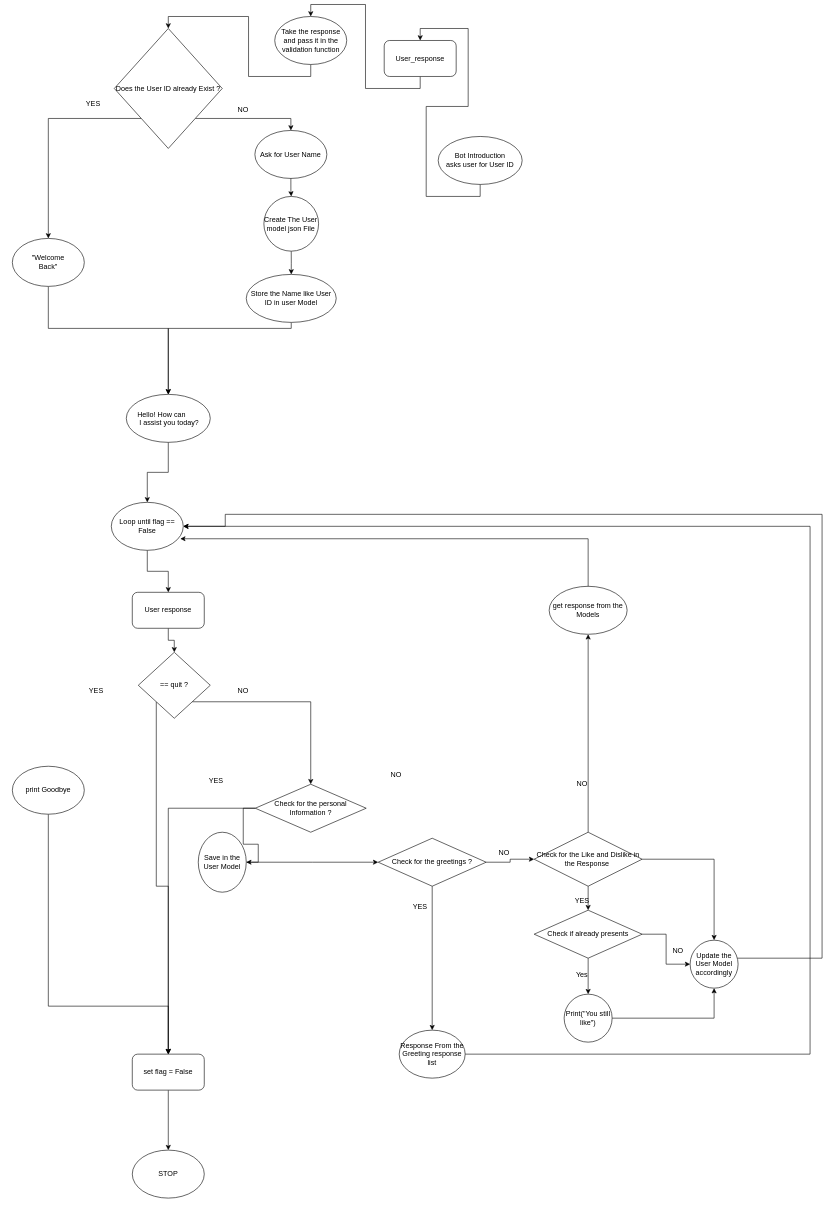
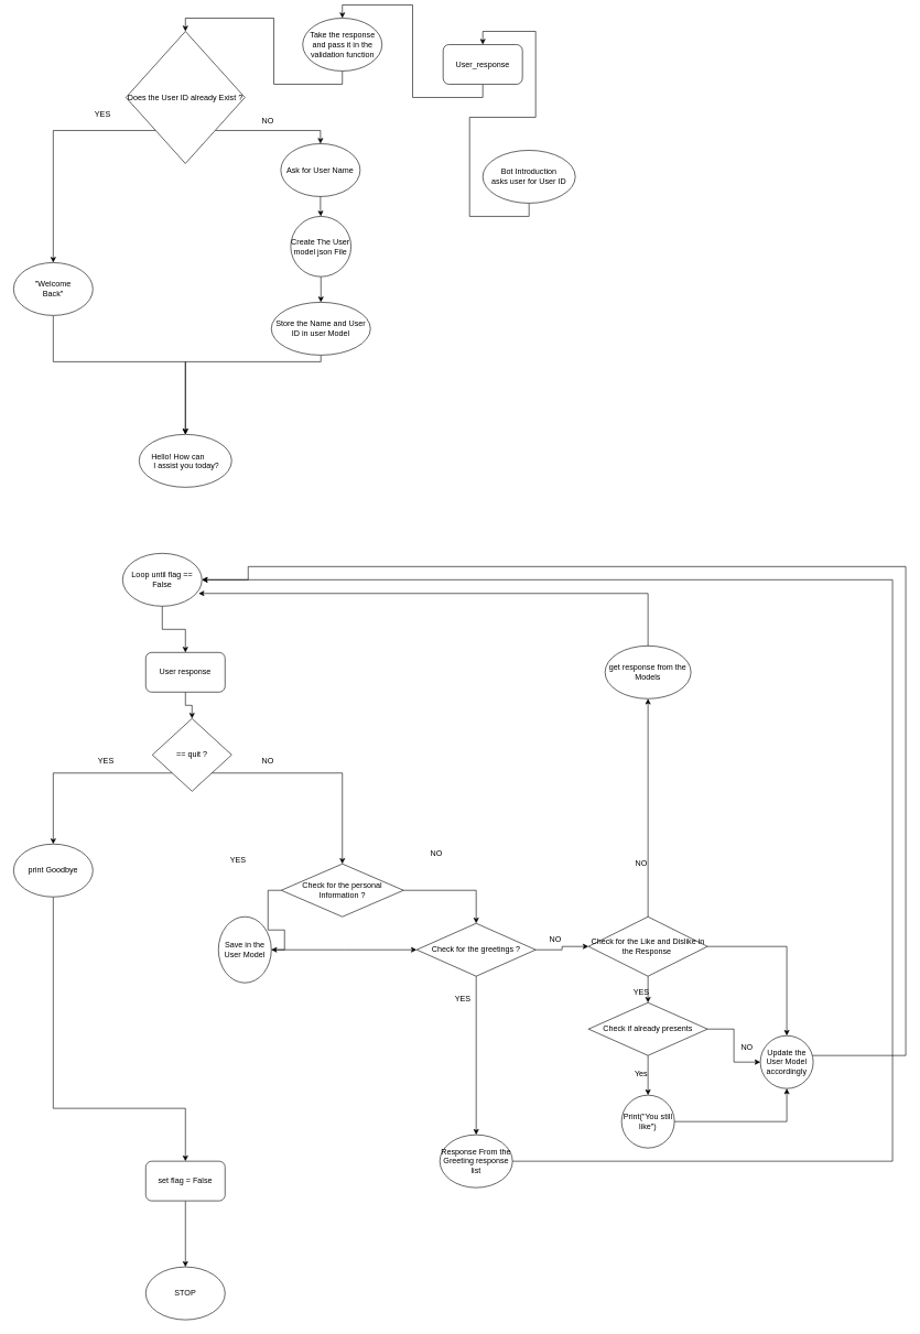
  <mxCell id="0" />
  <mxCell id="1" parent="0" />
  <mxCell id="2" style="edgeStyle=orthogonalEdgeStyle;rounded=0;orthogonalLoop=1;jettySize=auto;html=1;exitX=0.5;exitY=1;exitDx=0;exitDy=0;entryX=0.5;entryY=0;entryDx=0;entryDy=0;" parent="1" source="3" target="7" edge="1"><mxGeometry relative="1" as="geometry" /></mxCell>
  <mxCell id="3" value="Bot Introduction&lt;br&gt;asks user for User ID" style="ellipse;whiteSpace=wrap;html=1;" parent="1" vertex="1"><mxGeometry x="730" y="220" width="140" height="80" as="geometry" /></mxCell>
  <mxCell id="4" style="edgeStyle=orthogonalEdgeStyle;rounded=0;orthogonalLoop=1;jettySize=auto;html=1;exitX=0.5;exitY=1;exitDx=0;exitDy=0;entryX=0.5;entryY=0;entryDx=0;entryDy=0;" parent="1" source="5" target="10" edge="1"><mxGeometry relative="1" as="geometry" /></mxCell>
  <mxCell id="5" value="Take the response and pass it in the validation function" style="ellipse;whiteSpace=wrap;html=1;" parent="1" vertex="1"><mxGeometry x="457.5" y="20" width="120" height="80" as="geometry" /></mxCell>
  <mxCell id="6" style="edgeStyle=orthogonalEdgeStyle;rounded=0;orthogonalLoop=1;jettySize=auto;html=1;exitX=0.5;exitY=1;exitDx=0;exitDy=0;entryX=0.5;entryY=0;entryDx=0;entryDy=0;" parent="1" source="7" target="5" edge="1"><mxGeometry relative="1" as="geometry" /></mxCell>
- <mxCell id="7" value="User_response" style="rounded=1;whiteSpace=wrap;html=1;" parent="1" vertex="1"><mxGeometry x="640" y="60" width="120" height="60" as="geometry" /></mxCell>
+ <mxCell id="7" value="User_response" style="rounded=1;whiteSpace=wrap;html=1;" parent="1" vertex="1"><mxGeometry x="670" y="60" width="120" height="60" as="geometry" /></mxCell>
  <mxCell id="8" style="edgeStyle=orthogonalEdgeStyle;rounded=0;orthogonalLoop=1;jettySize=auto;html=1;exitX=0;exitY=1;exitDx=0;exitDy=0;entryX=0.5;entryY=0;entryDx=0;entryDy=0;" parent="1" source="10" target="12" edge="1"><mxGeometry relative="1" as="geometry" /></mxCell>
  <mxCell id="9" style="edgeStyle=orthogonalEdgeStyle;rounded=0;orthogonalLoop=1;jettySize=auto;html=1;exitX=1;exitY=1;exitDx=0;exitDy=0;entryX=0.5;entryY=0;entryDx=0;entryDy=0;" parent="1" source="10" target="14" edge="1"><mxGeometry relative="1" as="geometry" /></mxCell>
  <mxCell id="10" value="Does the User ID already Exist ?" style="rhombus;whiteSpace=wrap;html=1;" parent="1" vertex="1"><mxGeometry x="190" y="40" width="180" height="200" as="geometry" /></mxCell>
  <mxCell id="11" style="edgeStyle=orthogonalEdgeStyle;rounded=0;orthogonalLoop=1;jettySize=auto;html=1;exitX=0.5;exitY=1;exitDx=0;exitDy=0;entryX=0.5;entryY=0;entryDx=0;entryDy=0;" parent="1" source="12" target="16" edge="1"><mxGeometry relative="1" as="geometry"><Array as="points"><mxPoint x="80" y="540" /><mxPoint x="280" y="540" /></Array></mxGeometry></mxCell>
  <mxCell id="12" value="&quot;Welcome&lt;br&gt;Back&quot;" style="ellipse;whiteSpace=wrap;html=1;" parent="1" vertex="1"><mxGeometry x="20" y="390" width="120" height="80" as="geometry" /></mxCell>
  <mxCell id="13" value="" style="edgeStyle=orthogonalEdgeStyle;rounded=0;orthogonalLoop=1;jettySize=auto;html=1;" parent="1" source="60" target="34" edge="1"><mxGeometry relative="1" as="geometry" /></mxCell>
  <mxCell id="14" value="Ask for User Name" style="ellipse;whiteSpace=wrap;html=1;" parent="1" vertex="1"><mxGeometry x="424.38" y="210" width="120" height="80" as="geometry" /></mxCell>
- <mxCell id="15" style="edgeStyle=orthogonalEdgeStyle;rounded=0;orthogonalLoop=1;jettySize=auto;html=1;exitX=0.5;exitY=1;exitDx=0;exitDy=0;entryX=0.5;entryY=0;entryDx=0;entryDy=0;" parent="1" source="16" target="18" edge="1"><mxGeometry relative="1" as="geometry" /></mxCell>
  <mxCell id="16" value="&lt;pre style=&quot;box-sizing: unset; font-family: var(--jp-code-font-family); font-size: var(--jp-code-font-size); line-height: normal; color: var(--jp-content-font-color1); border: none; margin-top: 0px; margin-bottom: 0px; padding: 0px; overflow: auto; word-break: break-all; overflow-wrap: break-word; text-wrap: wrap; text-align: left; background-color: rgb(255, 255, 255);&quot;&gt;Hello! How can&lt;/pre&gt;&lt;pre style=&quot;box-sizing: unset; font-family: var(--jp-code-font-family); font-size: var(--jp-code-font-size); line-height: normal; color: var(--jp-content-font-color1); border: none; margin-top: 0px; margin-bottom: 0px; padding: 0px; overflow: auto; word-break: break-all; overflow-wrap: break-word; text-wrap: wrap; text-align: left; background-color: rgb(255, 255, 255);&quot;&gt; I assist you today?&lt;/pre&gt;" style="ellipse;whiteSpace=wrap;html=1;" parent="1" vertex="1"><mxGeometry x="210" y="650" width="140" height="80" as="geometry" /></mxCell>
  <mxCell id="17" style="edgeStyle=orthogonalEdgeStyle;rounded=0;orthogonalLoop=1;jettySize=auto;html=1;exitX=0.5;exitY=1;exitDx=0;exitDy=0;entryX=0.5;entryY=0;entryDx=0;entryDy=0;" parent="1" source="18" target="20" edge="1"><mxGeometry relative="1" as="geometry" /></mxCell>
  <mxCell id="18" value="Loop until flag == False" style="ellipse;whiteSpace=wrap;html=1;" parent="1" vertex="1"><mxGeometry x="185" y="830" width="120" height="80" as="geometry" /></mxCell>
  <mxCell id="19" style="edgeStyle=orthogonalEdgeStyle;rounded=0;orthogonalLoop=1;jettySize=auto;html=1;exitX=0.5;exitY=1;exitDx=0;exitDy=0;entryX=0.5;entryY=0;entryDx=0;entryDy=0;" parent="1" source="20" target="26" edge="1"><mxGeometry relative="1" as="geometry" /></mxCell>
  <mxCell id="20" value="User response" style="rounded=1;whiteSpace=wrap;html=1;" parent="1" vertex="1"><mxGeometry x="220" y="980" width="120" height="60" as="geometry" /></mxCell>
  <mxCell id="21" style="edgeStyle=orthogonalEdgeStyle;rounded=0;orthogonalLoop=1;jettySize=auto;html=1;exitX=0.5;exitY=1;exitDx=0;exitDy=0;" parent="1" source="22" edge="1"><mxGeometry relative="1" as="geometry"><mxPoint x="280" y="1750" as="targetPoint" /><Array as="points"><mxPoint x="80" y="1670" /><mxPoint x="280" y="1670" /></Array></mxGeometry></mxCell>
  <mxCell id="22" value="print Goodbye" style="ellipse;whiteSpace=wrap;html=1;" parent="1" vertex="1"><mxGeometry x="20" y="1270" width="120" height="80" as="geometry" /></mxCell>
  <mxCell id="23" value="STOP" style="ellipse;whiteSpace=wrap;html=1;" parent="1" vertex="1"><mxGeometry x="220" y="1910" width="120" height="80" as="geometry" /></mxCell>
- <mxCell id="24" style="edgeStyle=orthogonalEdgeStyle;rounded=0;orthogonalLoop=1;jettySize=auto;html=1;exitX=0;exitY=1;exitDx=0;exitDy=0;" parent="1" source="26" target="28" edge="1"><mxGeometry relative="1" as="geometry" /></mxCell>
+ <mxCell id="24" style="edgeStyle=orthogonalEdgeStyle;rounded=0;orthogonalLoop=1;jettySize=auto;html=1;exitX=0;exitY=1;exitDx=0;exitDy=0;entryX=0.5;entryY=0;entryDx=0;entryDy=0;" parent="1" source="26" target="22" edge="1"><mxGeometry relative="1" as="geometry" /></mxCell>
  <mxCell id="25" style="edgeStyle=orthogonalEdgeStyle;rounded=0;orthogonalLoop=1;jettySize=auto;html=1;exitX=1;exitY=1;exitDx=0;exitDy=0;entryX=0.5;entryY=0;entryDx=0;entryDy=0;" parent="1" source="26" target="37" edge="1"><mxGeometry relative="1" as="geometry"><mxPoint x="480" y="1280" as="targetPoint" /></mxGeometry></mxCell>
  <mxCell id="26" value="== quit ?" style="rhombus;whiteSpace=wrap;html=1;" parent="1" vertex="1"><mxGeometry x="230" y="1080" width="120" height="110" as="geometry" /></mxCell>
  <mxCell id="27" style="edgeStyle=orthogonalEdgeStyle;rounded=0;orthogonalLoop=1;jettySize=auto;html=1;exitX=0.5;exitY=1;exitDx=0;exitDy=0;entryX=0.5;entryY=0;entryDx=0;entryDy=0;" parent="1" source="28" target="23" edge="1"><mxGeometry relative="1" as="geometry" /></mxCell>
  <mxCell id="28" value="set flag = False" style="rounded=1;whiteSpace=wrap;html=1;" parent="1" vertex="1"><mxGeometry x="220" y="1750" width="120" height="60" as="geometry" /></mxCell>
  <mxCell id="29" value="YES" style="text;html=1;align=center;verticalAlign=middle;whiteSpace=wrap;rounded=0;" parent="1" vertex="1"><mxGeometry x="125" y="150" width="60" height="30" as="geometry" /></mxCell>
  <mxCell id="30" value="NO" style="text;html=1;align=center;verticalAlign=middle;whiteSpace=wrap;rounded=0;" parent="1" vertex="1"><mxGeometry x="375" y="160" width="60" height="30" as="geometry" /></mxCell>
  <mxCell id="31" value="YES" style="text;html=1;align=center;verticalAlign=middle;whiteSpace=wrap;rounded=0;" parent="1" vertex="1"><mxGeometry x="130" y="1130" width="60" height="30" as="geometry" /></mxCell>
  <mxCell id="32" value="NO" style="text;html=1;align=center;verticalAlign=middle;whiteSpace=wrap;rounded=0;" parent="1" vertex="1"><mxGeometry x="375" y="1130" width="60" height="30" as="geometry" /></mxCell>
  <mxCell id="33" style="edgeStyle=orthogonalEdgeStyle;rounded=0;orthogonalLoop=1;jettySize=auto;html=1;" parent="1" source="34" target="16" edge="1"><mxGeometry relative="1" as="geometry"><Array as="points"><mxPoint x="485" y="540" /><mxPoint x="280" y="540" /></Array></mxGeometry></mxCell>
- <mxCell id="34" value="Store the Name like User ID in user Model" style="ellipse;whiteSpace=wrap;html=1;" parent="1" vertex="1"><mxGeometry x="410" y="450" width="150" height="80" as="geometry" /></mxCell>
+ <mxCell id="34" value="Store the Name and User ID in user Model" style="ellipse;whiteSpace=wrap;html=1;" parent="1" vertex="1"><mxGeometry x="410" y="450" width="150" height="80" as="geometry" /></mxCell>
  <mxCell id="35" value="" style="edgeStyle=orthogonalEdgeStyle;rounded=0;orthogonalLoop=1;jettySize=auto;html=1;" parent="1" source="37" target="39" edge="1"><mxGeometry relative="1" as="geometry" /></mxCell>
- <mxCell id="36" value="" style="edgeStyle=orthogonalEdgeStyle;rounded=0;orthogonalLoop=1;jettySize=auto;html=1;" parent="1" source="37" target="28" edge="1"><mxGeometry relative="1" as="geometry"><mxPoint x="670" y="1370" as="targetPoint" /></mxGeometry></mxCell>
+ <mxCell id="36" value="" style="edgeStyle=orthogonalEdgeStyle;rounded=0;orthogonalLoop=1;jettySize=auto;html=1;" parent="1" source="37" target="44" edge="1"><mxGeometry relative="1" as="geometry"><mxPoint x="670" y="1370" as="targetPoint" /></mxGeometry></mxCell>
  <mxCell id="37" value="Check for the personal Information ?" style="rhombus;whiteSpace=wrap;html=1;" parent="1" vertex="1"><mxGeometry x="425" y="1300" width="185" height="80" as="geometry" /></mxCell>
  <mxCell id="38" style="edgeStyle=orthogonalEdgeStyle;rounded=0;orthogonalLoop=1;jettySize=auto;html=1;" parent="1" source="39" edge="1"><mxGeometry relative="1" as="geometry"><mxPoint x="630" y="1430" as="targetPoint" /></mxGeometry></mxCell>
  <mxCell id="39" value="Save in the User Model" style="ellipse;whiteSpace=wrap;html=1;" parent="1" vertex="1"><mxGeometry x="330" y="1380" width="80" height="100" as="geometry" /></mxCell>
  <mxCell id="40" value="YES" style="text;html=1;align=center;verticalAlign=middle;whiteSpace=wrap;rounded=0;" parent="1" vertex="1"><mxGeometry x="330" y="1280" width="60" height="30" as="geometry" /></mxCell>
  <mxCell id="41" value="NO" style="text;html=1;align=center;verticalAlign=middle;whiteSpace=wrap;rounded=0;" parent="1" vertex="1"><mxGeometry x="630" y="1270" width="60" height="30" as="geometry" /></mxCell>
  <mxCell id="42" value="" style="edgeStyle=orthogonalEdgeStyle;rounded=0;orthogonalLoop=1;jettySize=auto;html=1;" parent="1" source="44" target="46" edge="1"><mxGeometry relative="1" as="geometry" /></mxCell>
  <mxCell id="43" value="" style="edgeStyle=orthogonalEdgeStyle;rounded=0;orthogonalLoop=1;jettySize=auto;html=1;" parent="1" source="44" target="52" edge="1"><mxGeometry relative="1" as="geometry"><mxPoint x="880" y="1430" as="targetPoint" /></mxGeometry></mxCell>
  <mxCell id="44" value="Check for the greetings ?" style="rhombus;whiteSpace=wrap;html=1;" parent="1" vertex="1"><mxGeometry x="630" y="1390" width="180" height="80" as="geometry" /></mxCell>
  <mxCell id="45" style="edgeStyle=orthogonalEdgeStyle;rounded=0;orthogonalLoop=1;jettySize=auto;html=1;entryX=1;entryY=0.5;entryDx=0;entryDy=0;" parent="1" source="46" target="18" edge="1"><mxGeometry relative="1" as="geometry"><Array as="points"><mxPoint x="1350" y="1750" /><mxPoint x="1350" y="870" /></Array></mxGeometry></mxCell>
  <mxCell id="46" value="Response From the Greeting response list" style="ellipse;whiteSpace=wrap;html=1;" parent="1" vertex="1"><mxGeometry x="665" y="1710" width="110" height="80" as="geometry" /></mxCell>
  <mxCell id="47" value="YES" style="text;html=1;align=center;verticalAlign=middle;whiteSpace=wrap;rounded=0;" parent="1" vertex="1"><mxGeometry x="670" y="1490" width="60" height="30" as="geometry" /></mxCell>
  <mxCell id="48" value="NO" style="text;html=1;align=center;verticalAlign=middle;whiteSpace=wrap;rounded=0;" parent="1" vertex="1"><mxGeometry x="810" y="1400" width="60" height="30" as="geometry" /></mxCell>
  <mxCell id="49" value="" style="edgeStyle=orthogonalEdgeStyle;rounded=0;orthogonalLoop=1;jettySize=auto;html=1;" parent="1" source="52" target="54" edge="1"><mxGeometry relative="1" as="geometry" /></mxCell>
  <mxCell id="50" value="" style="edgeStyle=orthogonalEdgeStyle;rounded=0;orthogonalLoop=1;jettySize=auto;html=1;" parent="1" source="52" target="56" edge="1"><mxGeometry relative="1" as="geometry" /></mxCell>
  <mxCell id="51" value="" style="edgeStyle=orthogonalEdgeStyle;rounded=0;orthogonalLoop=1;jettySize=auto;html=1;" edge="1" parent="1" source="52" target="63"><mxGeometry relative="1" as="geometry" /></mxCell>
  <mxCell id="52" value="Check for the Like and Dislike in the Response&amp;nbsp;" style="rhombus;whiteSpace=wrap;html=1;" parent="1" vertex="1"><mxGeometry x="890" y="1380" width="180" height="90" as="geometry" /></mxCell>
  <mxCell id="53" style="edgeStyle=orthogonalEdgeStyle;rounded=0;orthogonalLoop=1;jettySize=auto;html=1;entryX=1;entryY=0.5;entryDx=0;entryDy=0;" parent="1" source="54" target="18" edge="1"><mxGeometry relative="1" as="geometry"><mxPoint x="1120" y="1380" as="targetPoint" /><Array as="points"><mxPoint x="1370" y="1590" /><mxPoint x="1370" y="850" /><mxPoint x="375" y="850" /></Array></mxGeometry></mxCell>
  <mxCell id="54" value="Update the User Model accordingly" style="ellipse;whiteSpace=wrap;html=1;" parent="1" vertex="1"><mxGeometry x="1150" y="1560" width="80" height="80" as="geometry" /></mxCell>
  <mxCell id="55" value="YES" style="text;html=1;align=center;verticalAlign=middle;whiteSpace=wrap;rounded=0;" parent="1" vertex="1"><mxGeometry x="940" y="1480" width="60" height="30" as="geometry" /></mxCell>
  <mxCell id="56" value="get response from the Models" style="ellipse;whiteSpace=wrap;html=1;" parent="1" vertex="1"><mxGeometry x="915" y="970" width="130" height="80" as="geometry" /></mxCell>
  <mxCell id="57" value="NO" style="text;html=1;align=center;verticalAlign=middle;whiteSpace=wrap;rounded=0;" parent="1" vertex="1"><mxGeometry x="940" y="1285" width="60" height="30" as="geometry" /></mxCell>
  <mxCell id="58" style="edgeStyle=orthogonalEdgeStyle;rounded=0;orthogonalLoop=1;jettySize=auto;html=1;entryX=0.958;entryY=0.759;entryDx=0;entryDy=0;entryPerimeter=0;" parent="1" source="56" target="18" edge="1"><mxGeometry relative="1" as="geometry"><Array as="points"><mxPoint x="980" y="891" /></Array></mxGeometry></mxCell>
  <mxCell id="59" value="" style="edgeStyle=orthogonalEdgeStyle;rounded=0;orthogonalLoop=1;jettySize=auto;html=1;" parent="1" source="14" target="60" edge="1"><mxGeometry relative="1" as="geometry"><mxPoint x="485" y="300" as="sourcePoint" /><mxPoint x="485" y="460" as="targetPoint" /></mxGeometry></mxCell>
  <mxCell id="60" value="Create The User model json File" style="ellipse;whiteSpace=wrap;html=1;aspect=fixed;" parent="1" vertex="1"><mxGeometry x="439.38" y="320" width="91.25" height="91.25" as="geometry" /></mxCell>
  <mxCell id="61" value="" style="edgeStyle=orthogonalEdgeStyle;rounded=0;orthogonalLoop=1;jettySize=auto;html=1;" edge="1" parent="1" source="63" target="54"><mxGeometry relative="1" as="geometry" /></mxCell>
  <mxCell id="62" value="" style="edgeStyle=orthogonalEdgeStyle;rounded=0;orthogonalLoop=1;jettySize=auto;html=1;" edge="1" parent="1" source="63" target="67"><mxGeometry relative="1" as="geometry" /></mxCell>
  <mxCell id="63" value="Check if already presents" style="rhombus;whiteSpace=wrap;html=1;" vertex="1" parent="1"><mxGeometry x="890" y="1510" width="180" height="80" as="geometry" /></mxCell>
  <mxCell id="64" value="NO" style="text;html=1;align=center;verticalAlign=middle;whiteSpace=wrap;rounded=0;" vertex="1" parent="1"><mxGeometry x="1100" y="1550" width="60" height="55" as="geometry" /></mxCell>
  <mxCell id="65" value="Yes" style="text;html=1;align=center;verticalAlign=middle;whiteSpace=wrap;rounded=0;" vertex="1" parent="1"><mxGeometry x="940" y="1590" width="60" height="55" as="geometry" /></mxCell>
  <mxCell id="66" style="edgeStyle=orthogonalEdgeStyle;rounded=0;orthogonalLoop=1;jettySize=auto;html=1;" edge="1" parent="1" source="67" target="54"><mxGeometry relative="1" as="geometry" /></mxCell>
  <mxCell id="67" value="Print(&quot;&lt;span style=&quot;background-color: rgb(255, 255, 255); color: var(--jp-content-font-color1); font-family: var(--jp-code-font-family); font-size: var(--jp-code-font-size); text-align: left;&quot;&gt;You still like&lt;/span&gt;&lt;span style=&quot;background-color: initial;&quot;&gt;&quot;)&lt;/span&gt;" style="ellipse;whiteSpace=wrap;html=1;" vertex="1" parent="1"><mxGeometry x="940" y="1650" width="80" height="80" as="geometry" /></mxCell>
